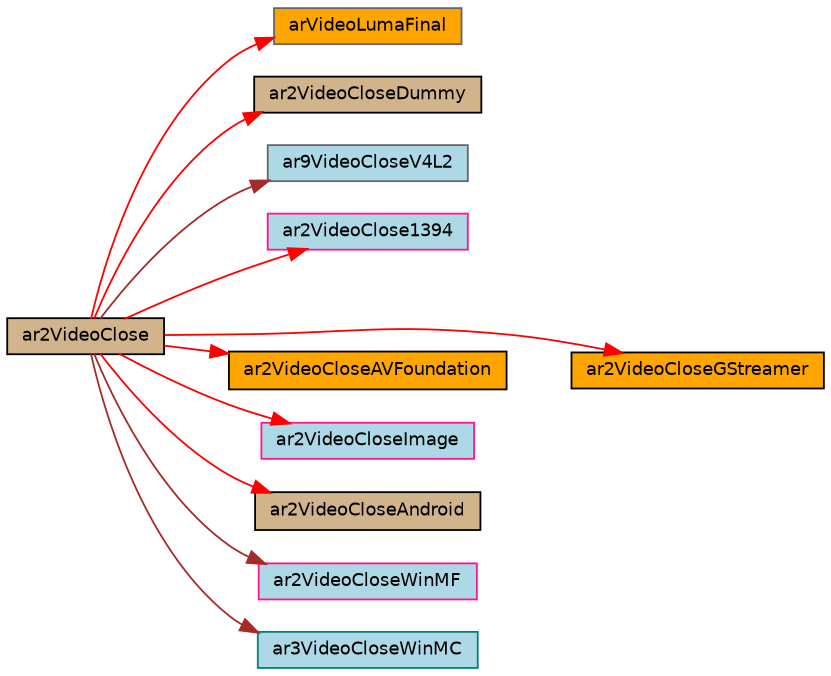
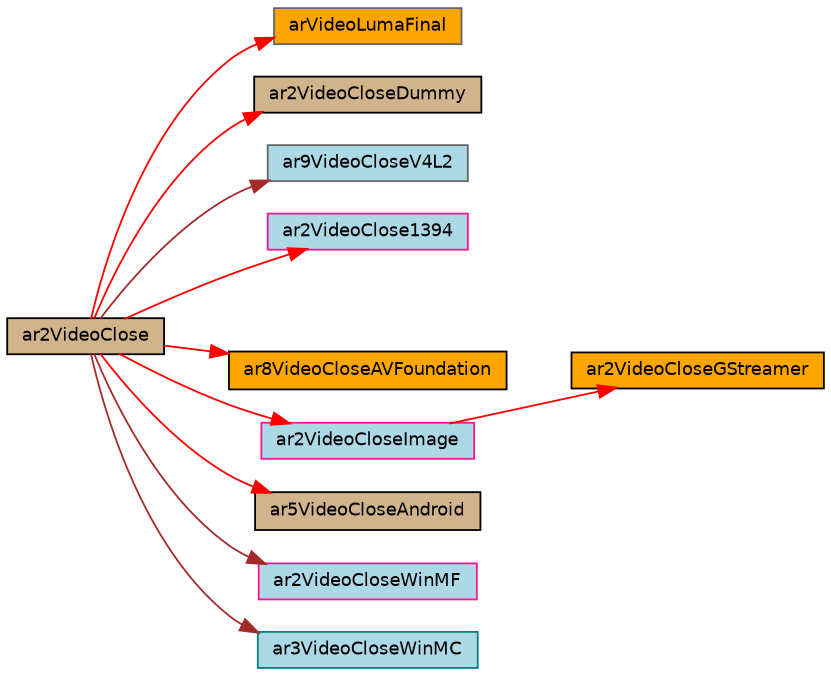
  digraph {
    rankdir=LR
    node [color=black fillcolor=lightblue fontname=Helvetica fontsize=10 shape=record style=filled]
    edge [color=red fontname=Helvetica fontsize=10 labelfontname=Helvetica labelfontsize=10 style=solid]
    n1 [fillcolor=tan fontcolor=black height=0.2 label=ar2VideoClose width=0.4]
    n2 [color=gray40 fillcolor=orange height=0.2 label=arVideoLumaFinal width=0.4]
    n3 [fillcolor=tan height=0.2 label=ar2VideoCloseDummy width=0.4]
    n4 [color=gray40 height=0.2 label=ar9VideoCloseV4L2 width=0.4]
    n5 [color=deeppink height=0.2 label=ar2VideoClose1394 width=0.4]
    n6 [fillcolor=orange height=0.2 label=ar2VideoCloseGStreamer width=0.4]
-   n7 [fillcolor=orange height=0.2 label=ar2VideoCloseAVFoundation width=0.4]
+   n7 [fillcolor=orange height=0.2 label=ar8VideoCloseAVFoundation width=0.4]
    n8 [color=deeppink height=0.2 label=ar2VideoCloseImage width=0.4]
-   n9 [fillcolor=tan height=0.2 label=ar2VideoCloseAndroid width=0.4]
+   n9 [fillcolor=tan height=0.2 label=ar5VideoCloseAndroid width=0.4]
    n10 [color=deeppink height=0.2 label=ar2VideoCloseWinMF width=0.4]
    n11 [color=teal height=0.2 label=ar3VideoCloseWinMC width=0.4]
    n1 -> n2
    n1 -> n3
    n1 -> n4 [color=brown]
    n1 -> n5
-   n1 -> n6
+   n8 -> n6
    n1 -> n7
    n1 -> n8
    n1 -> n9
    n1 -> n10 [color=brown]
    n1 -> n11 [color=brown]
  }
